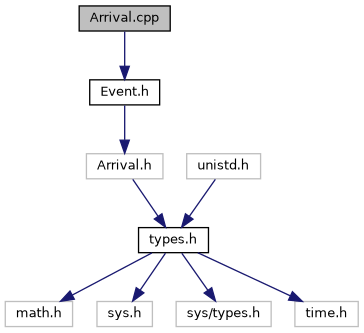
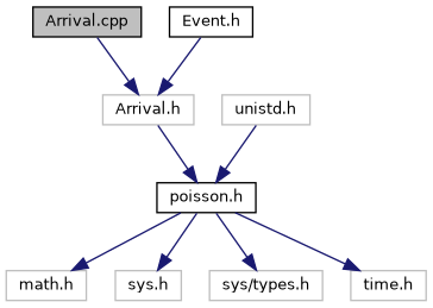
  digraph {
    node [color=grey75 fillcolor=white fontname=Helvetica fontsize=10 shape=record style=filled]
    edge [color=midnightblue fontname=Helvetica fontsize=10 labelfontname=Helvetica labelfontsize=10 style=solid]
    n1 [color=black fillcolor=grey75 fontcolor=black height=0.2 label="Arrival.cpp" width=0.4]
    n2 [height=0.2 label="Arrival.h" width=0.4]
-   n3 [color=black height=0.2 label="types.h" width=0.4]
+   n3 [color=black height=0.2 label="poisson.h" width=0.4]
    n4 [color=black height=0.2 label="Event.h" width=0.4]
    n5 [height=0.2 label="math.h" width=0.4]
    n6 [height=0.2 label="sys.h" width=0.4]
    n7 [height=0.2 label="sys/types.h" width=0.4]
    n8 [height=0.2 label="time.h" width=0.4]
    n9 [height=0.2 label="unistd.h" width=0.4]
-   n1 -> n4
+   n1 -> n2
    n2 -> n3
    n3 -> n5
    n3 -> n6
    n3 -> n7
    n3 -> n8
    n4 -> n2
    n9 -> n3
  }
